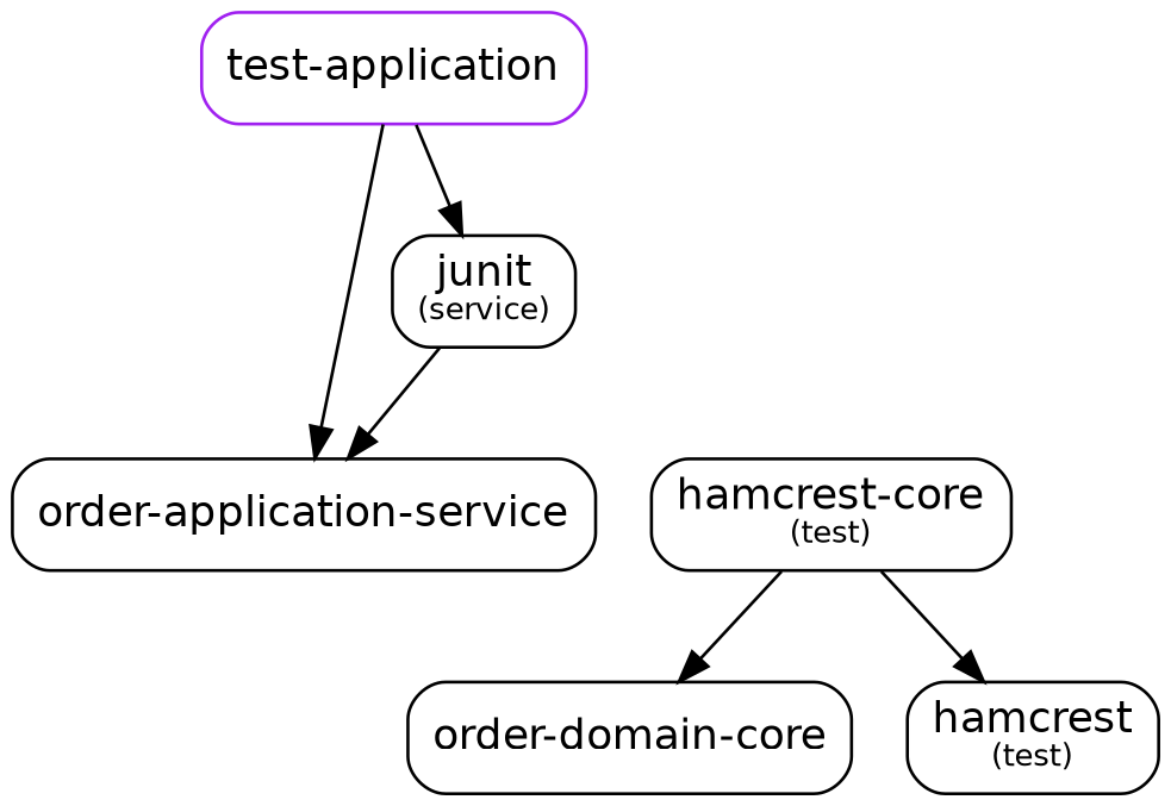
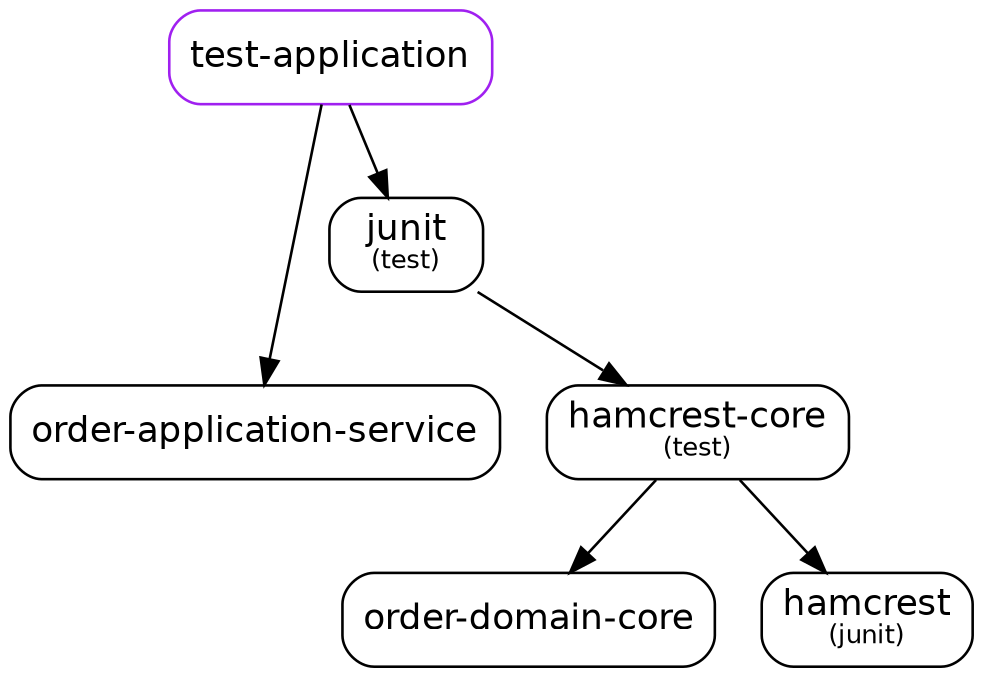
  digraph {
    node [fontname=Helvetica fontsize=14 shape=box style=rounded]
    edge [fontname=Helvetica fontsize=10]
    n1 [label=<order-application-service>]
    n2 [label=<order-domain-core>]
    n3 [color=purple label="test-application"]
-   n4 [label=<junit<font point-size="10"><br/>(service)</font>>]
+   n4 [label=<junit<font point-size="10"><br/>(test)</font>>]
    n5 [label=<hamcrest-core<font point-size="10"><br/>(test)</font>>]
-   n6 [label=<hamcrest<font point-size="10"><br/>(test)</font>>]
+   n6 [label=<hamcrest<font point-size="10"><br/>(junit)</font>>]
    n3 -> n1
    n3 -> n4
-   n4 -> n1
+   n4 -> n5
    n5 -> n2
    n5 -> n6
  }
